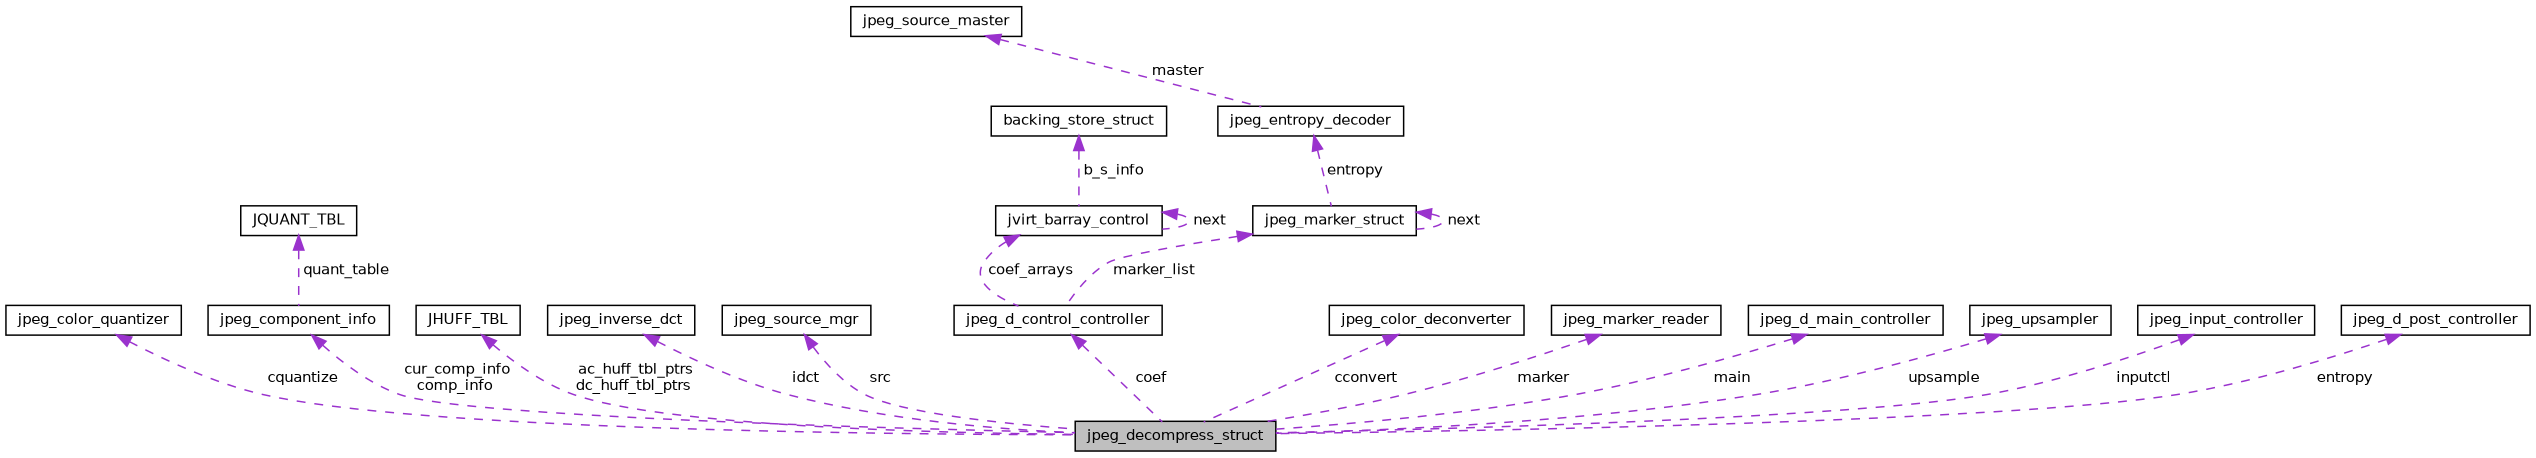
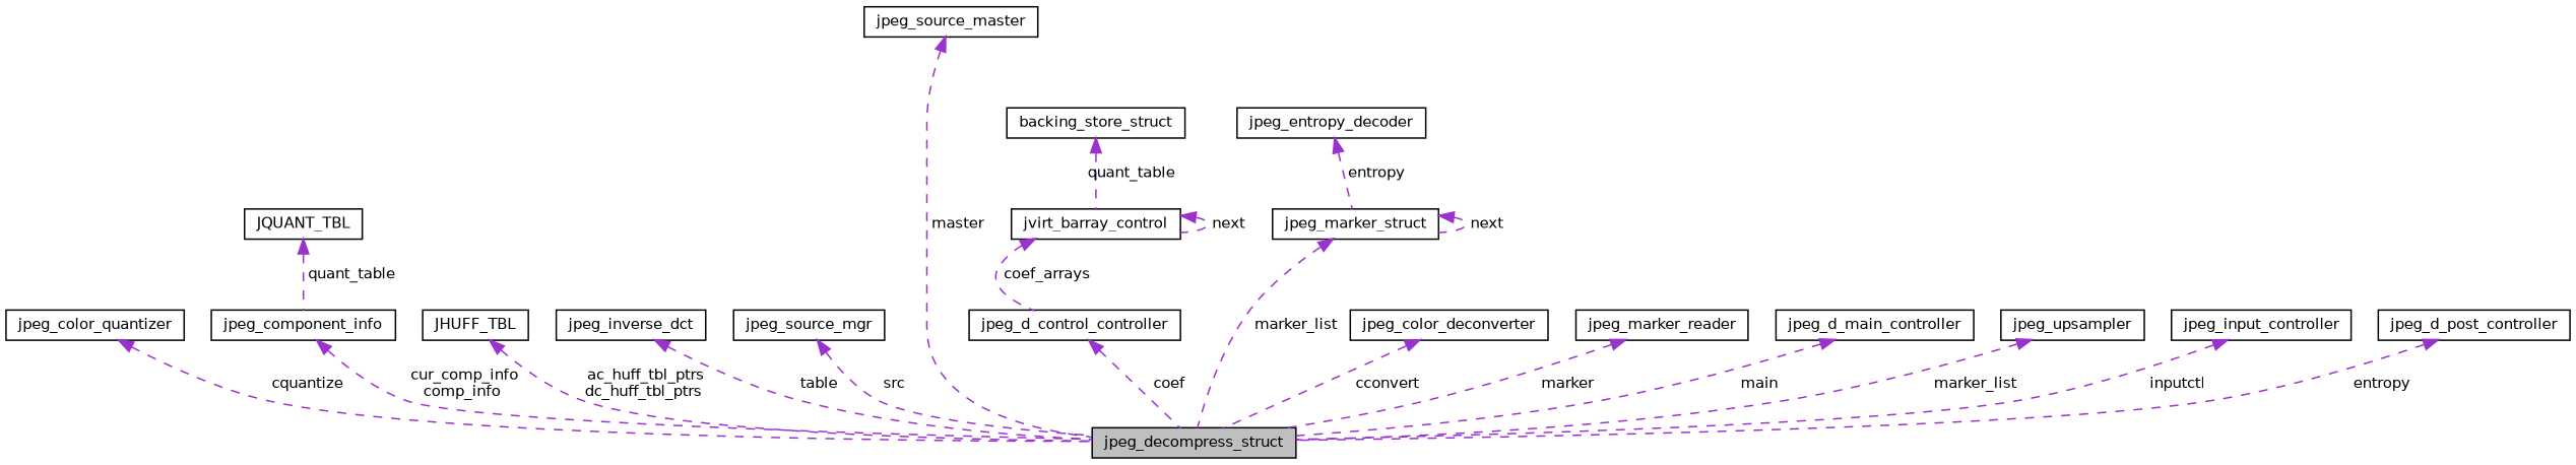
  digraph {
    rankdir=TB
    node [color=black fillcolor=white fontname=Helvetica fontsize=10 shape=record style=filled]
    edge [color=darkorchid3 dir=back fontname=Helvetica fontsize=10 labelfontname=Helvetica labelfontsize=10 style=dashed]
    n1 [fillcolor=grey75 fontcolor=black height=0.2 label=jpeg_decompress_struct width=0.4]
    n2 [height=0.2 label=jpeg_color_quantizer width=0.4]
    n3 [height=0.2 label=JQUANT_TBL width=0.4]
    n4 [height=0.2 label=jpeg_component_info width=0.4]
    n5 [height=0.2 label=JHUFF_TBL width=0.4]
    n6 [height=0.2 label=jpeg_inverse_dct width=0.4]
    n7 [height=0.2 label=jpeg_source_mgr width=0.4]
    n8 [height=0.2 label=jpeg_d_control_controller width=0.4]
    n9 [height=0.2 label=jvirt_barray_control width=0.4]
    n10 [height=0.2 label=backing_store_struct width=0.4]
    n11 [height=0.2 label=jpeg_marker_struct width=0.4]
    n12 [height=0.2 label=jpeg_color_deconverter width=0.4]
    n13 [height=0.2 label=jpeg_entropy_decoder width=0.4]
    n14 [height=0.2 label=jpeg_marker_reader width=0.4]
    n15 [height=0.2 label=jpeg_d_main_controller width=0.4]
    n16 [height=0.2 label=jpeg_upsampler width=0.4]
    n17 [height=0.2 label=jpeg_input_controller width=0.4]
    n18 [height=0.2 label=jpeg_d_post_controller width=0.4]
    n19 [height=0.2 label=jpeg_source_master width=0.4]
    n2 -> n1 [label=" cquantize"]
    n3 -> n4 [label=" quant_table"]
    n4 -> n1 [label=" cur_comp_info\ncomp_info"]
    n5 -> n1 [label=" ac_huff_tbl_ptrs\ndc_huff_tbl_ptrs"]
-   n6 -> n1 [label=" idct"]
+   n6 -> n1 [label=" table"]
    n7 -> n1 [label=" src"]
    n8 -> n1 [label=" coef"]
    n9 -> n8 [label=" coef_arrays"]
    n9 -> n9 [label=" next"]
-   n10 -> n9 [label=" b_s_info"]
-   n11 -> n8 [label=" marker_list"]
+   n10 -> n9 [label=" quant_table"]
+   n11 -> n1 [label=" marker_list"]
    n11 -> n11 [label=" next"]
    n12 -> n1 [label=" cconvert"]
    n13 -> n11 [label=" entropy"]
    n14 -> n1 [label=" marker"]
    n15 -> n1 [label=" main"]
-   n16 -> n1 [label=" upsample"]
+   n16 -> n1 [label=" marker_list"]
    n17 -> n1 [label=" inputctl"]
    n18 -> n1 [label=" entropy"]
-   n19 -> n13 [label=" master"]
+   n19 -> n1 [label=" master"]
  }
